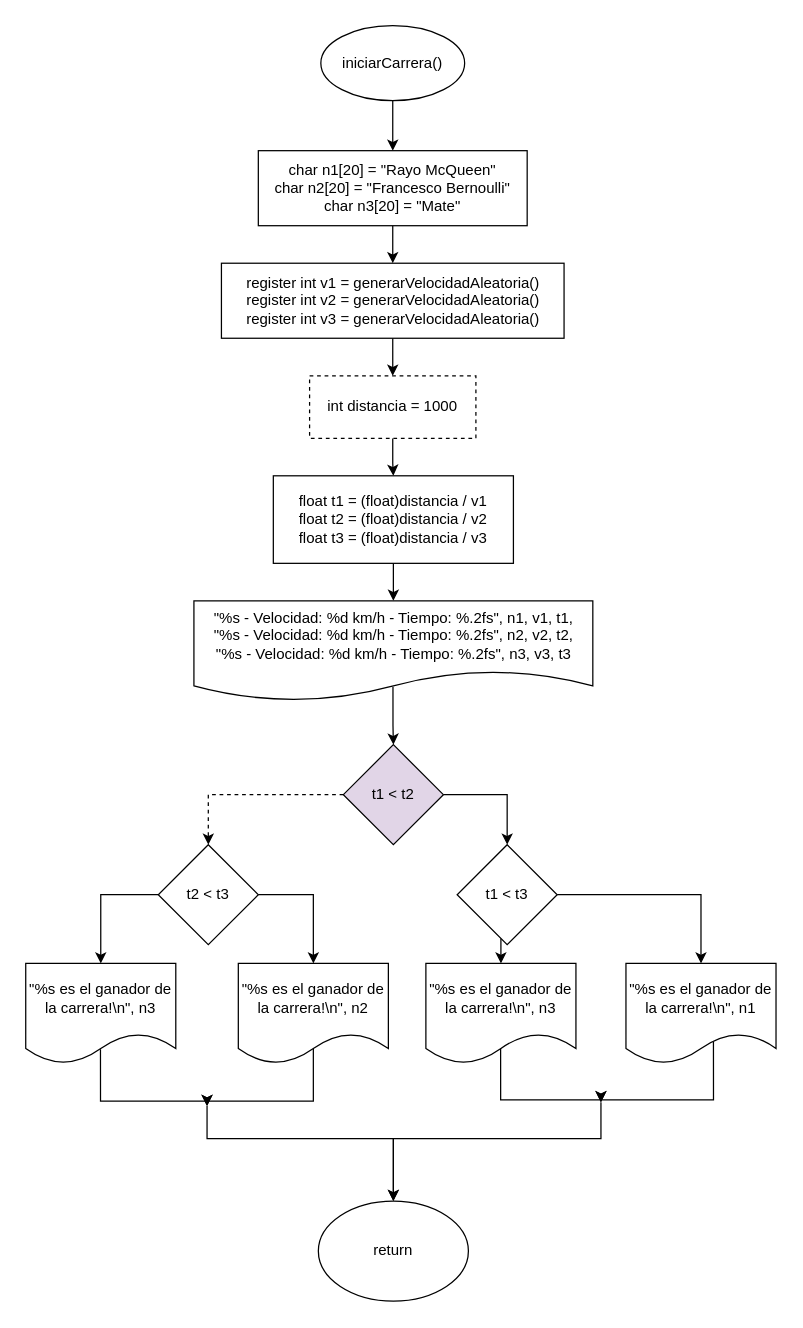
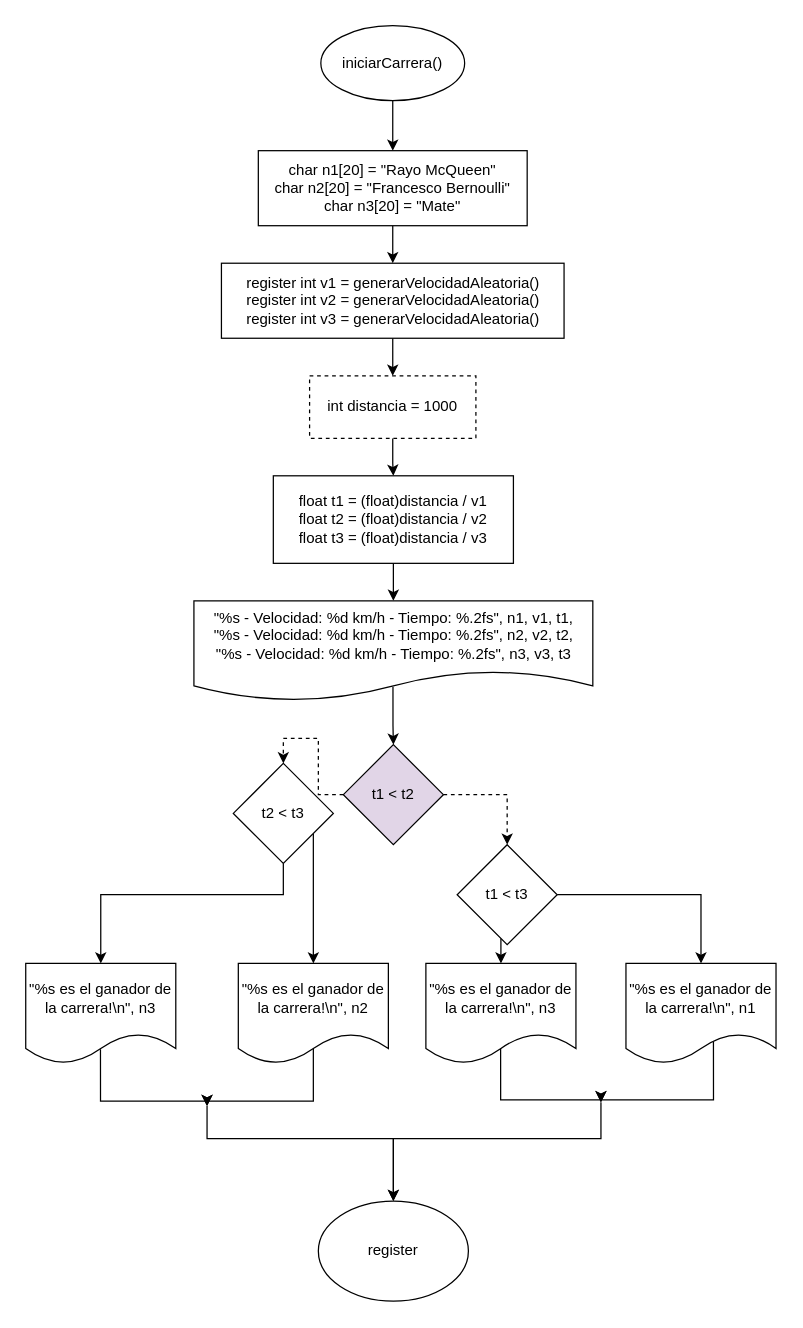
  <mxCell id="0" />
  <mxCell id="1" parent="0" />
  <mxCell id="2" style="edgeStyle=orthogonalEdgeStyle;rounded=0;orthogonalLoop=1;jettySize=auto;html=1;entryX=0.5;entryY=0;entryDx=0;entryDy=0;" edge="1" parent="1" source="3" target="5"><mxGeometry relative="1" as="geometry" /></mxCell>
  <mxCell id="3" value="iniciarCarrera()" style="ellipse;whiteSpace=wrap;html=1;" vertex="1" parent="1"><mxGeometry x="256" y="20" width="115" height="60" as="geometry" /></mxCell>
  <mxCell id="4" style="edgeStyle=orthogonalEdgeStyle;rounded=0;orthogonalLoop=1;jettySize=auto;html=1;entryX=0.5;entryY=0;entryDx=0;entryDy=0;" edge="1" parent="1" source="5" target="7"><mxGeometry relative="1" as="geometry" /></mxCell>
  <mxCell id="5" value="char n1[20] = &quot;Rayo McQueen&quot;&lt;br&gt;char n2[20] = &quot;Francesco Bernoulli&quot;&lt;br&gt;char n3[20] = &quot;Mate&quot;" style="rounded=0;whiteSpace=wrap;html=1;" vertex="1" parent="1"><mxGeometry x="206" y="120" width="215" height="60" as="geometry" /></mxCell>
  <mxCell id="6" style="edgeStyle=orthogonalEdgeStyle;rounded=0;orthogonalLoop=1;jettySize=auto;html=1;entryX=0.5;entryY=0;entryDx=0;entryDy=0;" edge="1" parent="1" source="7" target="9"><mxGeometry relative="1" as="geometry" /></mxCell>
  <mxCell id="7" value="&lt;div&gt;register int v1 = generarVelocidadAleatoria()&lt;/div&gt;&lt;div&gt;register int v2 = generarVelocidadAleatoria()&lt;/div&gt;&lt;div&gt;register int v3 = generarVelocidadAleatoria()&lt;/div&gt;" style="rounded=0;whiteSpace=wrap;html=1;" vertex="1" parent="1"><mxGeometry x="176.5" y="210" width="274" height="60" as="geometry" /></mxCell>
  <mxCell id="8" value="" style="edgeStyle=orthogonalEdgeStyle;rounded=0;orthogonalLoop=1;jettySize=auto;html=1;" edge="1" parent="1" source="9" target="11"><mxGeometry relative="1" as="geometry" /></mxCell>
  <mxCell id="9" value="&lt;div&gt;int distancia = 1000&lt;/div&gt;" style="rounded=0;whiteSpace=wrap;html=1;dashed=1;" vertex="1" parent="1"><mxGeometry x="247" y="300" width="133" height="50" as="geometry" /></mxCell>
  <mxCell id="10" style="edgeStyle=orthogonalEdgeStyle;rounded=0;orthogonalLoop=1;jettySize=auto;html=1;entryX=0.5;entryY=0;entryDx=0;entryDy=0;" edge="1" parent="1" source="11" target="13"><mxGeometry relative="1" as="geometry" /></mxCell>
  <mxCell id="11" value="&lt;div&gt;&lt;span style=&quot;background-color: initial;&quot;&gt;float t1 = (float)distancia / v1&lt;/span&gt;&lt;br&gt;&lt;/div&gt;&lt;div&gt;float t2 = (float)distancia / v2&lt;/div&gt;&lt;div&gt;float t3 = (float)distancia / v3&lt;/div&gt;" style="rounded=0;whiteSpace=wrap;html=1;" vertex="1" parent="1"><mxGeometry x="218" y="380" width="192" height="70" as="geometry" /></mxCell>
  <mxCell id="12" style="edgeStyle=orthogonalEdgeStyle;rounded=0;orthogonalLoop=1;jettySize=auto;html=1;entryX=0.5;entryY=0;entryDx=0;entryDy=0;exitX=0.499;exitY=0.858;exitDx=0;exitDy=0;exitPerimeter=0;" edge="1" parent="1" source="13" target="16"><mxGeometry relative="1" as="geometry" /></mxCell>
  <mxCell id="13" value="&lt;div&gt;&quot;%s - Velocidad: %d km/h - Tiempo: %.2fs&quot;, n1, v1, t1,&lt;/div&gt;&lt;div&gt;&lt;span style=&quot;background-color: initial;&quot;&gt;&quot;%s - Velocidad: %d km/h - Tiempo: %.2fs&quot;, n2, v2, t2,&lt;/span&gt;&lt;/div&gt;&lt;div&gt;&quot;%s - Velocidad: %d km/h - Tiempo: %.2fs&quot;, n3, v3, t3&lt;/div&gt;" style="shape=document;whiteSpace=wrap;html=1;boundedLbl=1;" vertex="1" parent="1"><mxGeometry x="154.5" y="480" width="319" height="80" as="geometry" /></mxCell>
- <mxCell id="14" style="edgeStyle=orthogonalEdgeStyle;rounded=0;orthogonalLoop=1;jettySize=auto;html=1;entryX=0.5;entryY=0;entryDx=0;entryDy=0;" edge="1" parent="1" source="16" target="19"><mxGeometry relative="1" as="geometry" /></mxCell>
+ <mxCell id="14" style="edgeStyle=orthogonalEdgeStyle;rounded=0;orthogonalLoop=1;jettySize=auto;html=1;entryX=0.5;entryY=0;entryDx=0;entryDy=0;dashed=1;" edge="1" parent="1" source="16" target="19"><mxGeometry relative="1" as="geometry" /></mxCell>
  <mxCell id="15" style="edgeStyle=orthogonalEdgeStyle;rounded=0;orthogonalLoop=1;jettySize=auto;html=1;entryX=0.5;entryY=0;entryDx=0;entryDy=0;dashed=1;" edge="1" parent="1" source="16" target="25"><mxGeometry relative="1" as="geometry" /></mxCell>
  <mxCell id="16" value="t1 &amp;lt; t2" style="rhombus;whiteSpace=wrap;html=1;fillColor=#e1d5e7;" vertex="1" parent="1"><mxGeometry x="274" y="595" width="80" height="80" as="geometry" /></mxCell>
  <mxCell id="17" style="edgeStyle=orthogonalEdgeStyle;rounded=0;orthogonalLoop=1;jettySize=auto;html=1;entryX=0.5;entryY=0;entryDx=0;entryDy=0;" edge="1" parent="1" source="19" target="21"><mxGeometry relative="1" as="geometry"><Array as="points"><mxPoint x="560" y="715" /></Array></mxGeometry></mxCell>
  <mxCell id="18" style="edgeStyle=orthogonalEdgeStyle;rounded=0;orthogonalLoop=1;jettySize=auto;html=1;entryX=0.5;entryY=0;entryDx=0;entryDy=0;" edge="1" parent="1" source="19" target="23"><mxGeometry relative="1" as="geometry"><Array as="points"><mxPoint x="400" y="715" /></Array></mxGeometry></mxCell>
  <mxCell id="19" value="t1 &amp;lt; t3" style="rhombus;whiteSpace=wrap;html=1;" vertex="1" parent="1"><mxGeometry x="365" y="675" width="80" height="80" as="geometry" /></mxCell>
  <mxCell id="20" style="edgeStyle=orthogonalEdgeStyle;rounded=0;orthogonalLoop=1;jettySize=auto;html=1;entryX=1;entryY=0.5;entryDx=0;entryDy=0;exitX=0.583;exitY=0.783;exitDx=0;exitDy=0;exitPerimeter=0;" edge="1" parent="1" source="21" target="35"><mxGeometry relative="1" as="geometry"><Array as="points"><mxPoint x="570" y="879" /></Array></mxGeometry></mxCell>
  <mxCell id="21" value="&quot;%s es el ganador de la carrera!\n&quot;, n1" style="shape=document;whiteSpace=wrap;html=1;boundedLbl=1;" vertex="1" parent="1"><mxGeometry x="500" y="770" width="120" height="80" as="geometry" /></mxCell>
  <mxCell id="22" style="edgeStyle=orthogonalEdgeStyle;rounded=0;orthogonalLoop=1;jettySize=auto;html=1;entryX=0;entryY=0.5;entryDx=0;entryDy=0;exitX=0.498;exitY=0.845;exitDx=0;exitDy=0;exitPerimeter=0;" edge="1" parent="1" source="23" target="35"><mxGeometry relative="1" as="geometry"><Array as="points"><mxPoint x="400" y="879" /></Array></mxGeometry></mxCell>
  <mxCell id="23" value="&quot;%s es el ganador de la carrera!\n&quot;, n3" style="shape=document;whiteSpace=wrap;html=1;boundedLbl=1;" vertex="1" parent="1"><mxGeometry x="340" y="770" width="120" height="80" as="geometry" /></mxCell>
  <mxCell id="24" style="edgeStyle=orthogonalEdgeStyle;rounded=0;orthogonalLoop=1;jettySize=auto;html=1;entryX=0.5;entryY=0;entryDx=0;entryDy=0;" edge="1" parent="1" source="25" target="27"><mxGeometry relative="1" as="geometry"><Array as="points"><mxPoint x="250" y="715" /></Array></mxGeometry></mxCell>
- <mxCell id="25" value="t2 &amp;lt; t3" style="rhombus;whiteSpace=wrap;html=1;" vertex="1" parent="1"><mxGeometry x="126" y="675" width="80" height="80" as="geometry" /></mxCell>
+ <mxCell id="25" value="t2 &amp;lt; t3" style="rhombus;whiteSpace=wrap;html=1;" vertex="1" parent="1"><mxGeometry x="186" y="610" width="80" height="80" as="geometry" /></mxCell>
  <mxCell id="26" style="edgeStyle=orthogonalEdgeStyle;rounded=0;orthogonalLoop=1;jettySize=auto;html=1;entryX=1;entryY=0.5;entryDx=0;entryDy=0;exitX=0.5;exitY=0.847;exitDx=0;exitDy=0;exitPerimeter=0;" edge="1" parent="1" source="27" target="33"><mxGeometry relative="1" as="geometry"><Array as="points"><mxPoint x="250" y="880" /><mxPoint x="165" y="880" /></Array></mxGeometry></mxCell>
  <mxCell id="27" value="&quot;%s es el ganador de la carrera!\n&quot;, n2" style="shape=document;whiteSpace=wrap;html=1;boundedLbl=1;" vertex="1" parent="1"><mxGeometry x="190" y="770" width="120" height="80" as="geometry" /></mxCell>
  <mxCell id="28" style="edgeStyle=orthogonalEdgeStyle;rounded=0;orthogonalLoop=1;jettySize=auto;html=1;entryX=0;entryY=0.5;entryDx=0;entryDy=0;exitX=0.498;exitY=0.858;exitDx=0;exitDy=0;exitPerimeter=0;" edge="1" parent="1" source="29" target="33"><mxGeometry relative="1" as="geometry"><Array as="points"><mxPoint x="80" y="880" /><mxPoint x="165" y="880" /></Array></mxGeometry></mxCell>
  <mxCell id="29" value="&quot;%s es el ganador de la carrera!\n&quot;, n3" style="shape=document;whiteSpace=wrap;html=1;boundedLbl=1;" vertex="1" parent="1"><mxGeometry x="20" y="770" width="120" height="80" as="geometry" /></mxCell>
  <mxCell id="30" style="edgeStyle=orthogonalEdgeStyle;rounded=0;orthogonalLoop=1;jettySize=auto;html=1;entryX=0.5;entryY=0;entryDx=0;entryDy=0;" edge="1" parent="1" source="25" target="29"><mxGeometry relative="1" as="geometry"><Array as="points"><mxPoint x="80" y="715" /></Array></mxGeometry></mxCell>
- <mxCell id="31" value="return" style="ellipse;whiteSpace=wrap;html=1;" vertex="1" parent="1"><mxGeometry x="254" y="960" width="120" height="80" as="geometry" /></mxCell>
+ <mxCell id="31" value="register" style="ellipse;whiteSpace=wrap;html=1;" vertex="1" parent="1"><mxGeometry x="254" y="960" width="120" height="80" as="geometry" /></mxCell>
  <mxCell id="32" style="edgeStyle=orthogonalEdgeStyle;rounded=0;orthogonalLoop=1;jettySize=auto;html=1;" edge="1" parent="1"><mxGeometry relative="1" as="geometry"><mxPoint x="314" y="960" as="targetPoint" /><mxPoint x="165" y="884" as="sourcePoint" /><Array as="points"><mxPoint x="165" y="910" /><mxPoint x="314" y="910" /></Array></mxGeometry></mxCell>
  <mxCell id="33" value="" style="ellipse;whiteSpace=wrap;html=1;aspect=fixed;" vertex="1" parent="1"><mxGeometry x="165" y="884" as="geometry" /></mxCell>
  <mxCell id="34" style="edgeStyle=orthogonalEdgeStyle;rounded=0;orthogonalLoop=1;jettySize=auto;html=1;entryX=0.5;entryY=0;entryDx=0;entryDy=0;" edge="1" parent="1" source="35" target="31"><mxGeometry relative="1" as="geometry"><Array as="points"><mxPoint x="480" y="910" /><mxPoint x="314" y="910" /></Array></mxGeometry></mxCell>
  <mxCell id="35" value="" style="ellipse;whiteSpace=wrap;html=1;aspect=fixed;" vertex="1" parent="1"><mxGeometry x="480" y="881" as="geometry" /></mxCell>
